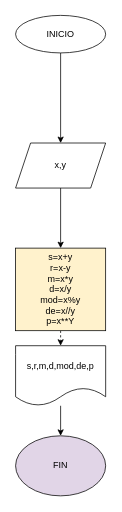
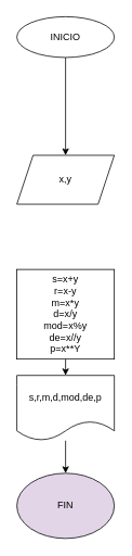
  <mxCell id="0" />
  <mxCell id="1" parent="0" />
  <mxCell id="2" value="" style="edgeStyle=none;html=1;" edge="1" parent="1" source="3" target="5"><mxGeometry relative="1" as="geometry" /></mxCell>
  <mxCell id="3" value="INICIO" style="ellipse;whiteSpace=wrap;html=1;" vertex="1" parent="1"><mxGeometry x="20" y="20" width="120" height="50" as="geometry" /></mxCell>
- <mxCell id="4" value="" style="edgeStyle=none;html=1;" edge="1" parent="1" source="5" target="7"><mxGeometry relative="1" as="geometry" /></mxCell>
  <mxCell id="5" value="x,y" style="shape=parallelogram;perimeter=parallelogramPerimeter;whiteSpace=wrap;html=1;fixedSize=1;" vertex="1" parent="1"><mxGeometry x="20" y="190" width="120" height="60" as="geometry" /></mxCell>
- <mxCell id="6" value="" style="edgeStyle=none;html=1;dashed=1;" edge="1" parent="1" source="7" target="9"><mxGeometry relative="1" as="geometry" /></mxCell>
- <mxCell id="7" value="s=x+y&lt;br&gt;r=x-y&lt;br&gt;m=x*y&lt;br&gt;d=x/y&lt;br&gt;mod=x%y&lt;br&gt;de=x//y&lt;br&gt;p=x**Y" style="whiteSpace=wrap;html=1;fillColor=#fff2cc;" vertex="1" parent="1"><mxGeometry x="20" y="330" width="120" height="110" as="geometry" /></mxCell>
+ <mxCell id="6" value="" style="edgeStyle=none;html=1;" edge="1" parent="1" source="7" target="9"><mxGeometry relative="1" as="geometry" /></mxCell>
+ <mxCell id="7" value="s=x+y&lt;br&gt;r=x-y&lt;br&gt;m=x*y&lt;br&gt;d=x/y&lt;br&gt;mod=x%y&lt;br&gt;de=x//y&lt;br&gt;p=x**Y" style="whiteSpace=wrap;html=1;" vertex="1" parent="1"><mxGeometry x="20" y="330" width="120" height="110" as="geometry" /></mxCell>
  <mxCell id="8" value="" style="edgeStyle=none;html=1;" edge="1" parent="1" source="9" target="10"><mxGeometry relative="1" as="geometry" /></mxCell>
  <mxCell id="9" value="s,r,m,d,mod,de,p" style="shape=document;whiteSpace=wrap;html=1;boundedLbl=1;" vertex="1" parent="1"><mxGeometry x="20" y="460" width="120" height="80" as="geometry" /></mxCell>
  <mxCell id="10" value="FIN" style="ellipse;whiteSpace=wrap;html=1;fillColor=#e1d5e7;" vertex="1" parent="1"><mxGeometry x="20" y="580" width="120" height="80" as="geometry" /></mxCell>
